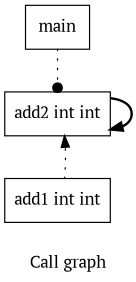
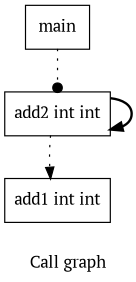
  digraph {
    fontname="PT Serif"
    label="Call graph"
    node [fontname="PT Serif" shape=record]
    edge [arrowhead=normal fontname="PT Serif" style=dotted]
    n1 [label="{main  }"]
    n2 [label="{add2  int  int  }"]
    n3 [label="{add1  int  int  }"]
    n1 -> n2 [arrowhead=dot]
    n2 -> n2 [style=bold]
-   n3 -> n2
+   n2 -> n3
  }
